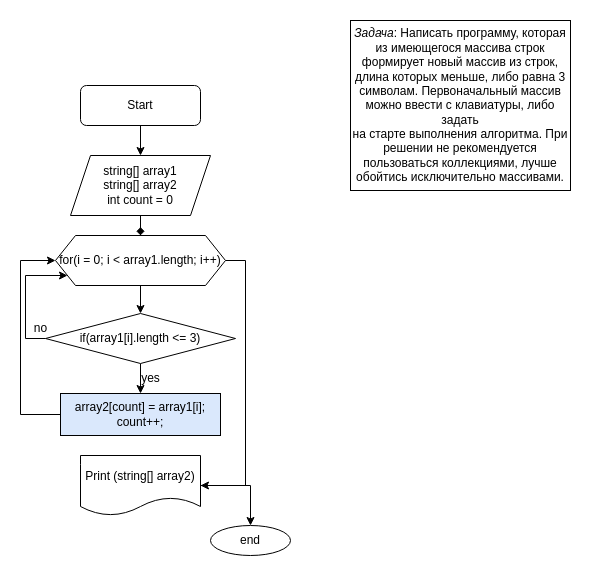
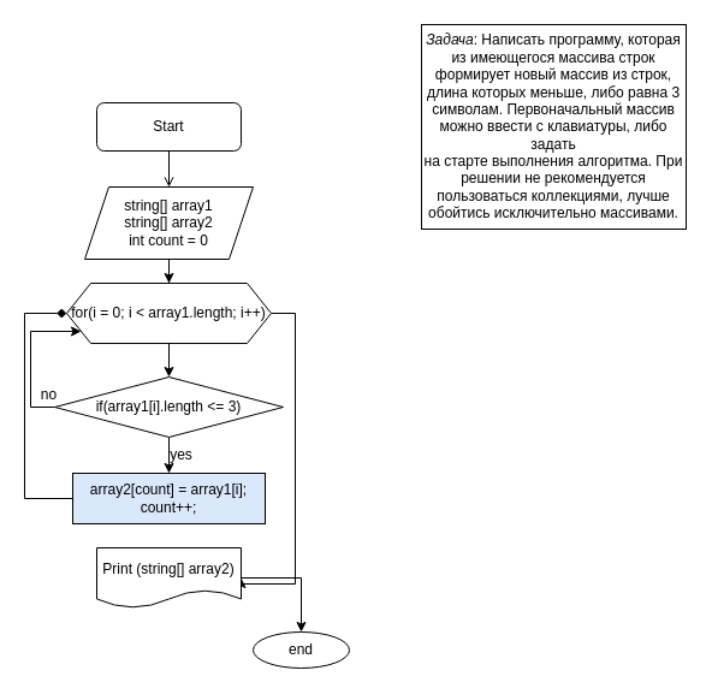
  <mxCell id="0" />
  <mxCell id="1" parent="0" />
- <mxCell id="2" value="" style="edgeStyle=orthogonalEdgeStyle;rounded=0;orthogonalLoop=1;jettySize=auto;html=1;endArrow=diamond;" edge="1" parent="1" source="3" target="8"><mxGeometry relative="1" as="geometry" /></mxCell>
+ <mxCell id="2" value="" style="edgeStyle=orthogonalEdgeStyle;rounded=0;orthogonalLoop=1;jettySize=auto;html=1;" edge="1" parent="1" source="3" target="8"><mxGeometry relative="1" as="geometry" /></mxCell>
  <mxCell id="3" value="&lt;div&gt;string[] array1&lt;/div&gt;&lt;div&gt;string[] array2&lt;/div&gt;&lt;div&gt;int count = 0&lt;br&gt;&lt;/div&gt;" style="shape=parallelogram;perimeter=parallelogramPerimeter;whiteSpace=wrap;html=1;fixedSize=1;" vertex="1" parent="1"><mxGeometry x="70" y="155" width="140" height="60" as="geometry" /></mxCell>
- <mxCell id="4" value="" style="edgeStyle=orthogonalEdgeStyle;rounded=0;orthogonalLoop=1;jettySize=auto;html=1;" edge="1" parent="1" source="5" target="3"><mxGeometry relative="1" as="geometry" /></mxCell>
+ <mxCell id="4" value="" style="edgeStyle=orthogonalEdgeStyle;rounded=0;orthogonalLoop=1;jettySize=auto;html=1;endArrow=open;" edge="1" parent="1" source="5" target="3"><mxGeometry relative="1" as="geometry" /></mxCell>
  <mxCell id="5" value="Start" style="whiteSpace=wrap;html=1;rounded=1;" vertex="1" parent="1"><mxGeometry x="80" y="85" width="120" height="40" as="geometry" /></mxCell>
  <mxCell id="6" value="" style="edgeStyle=orthogonalEdgeStyle;rounded=0;orthogonalLoop=1;jettySize=auto;html=1;" edge="1" parent="1" source="8" target="11"><mxGeometry relative="1" as="geometry" /></mxCell>
  <mxCell id="7" style="edgeStyle=orthogonalEdgeStyle;rounded=0;orthogonalLoop=1;jettySize=auto;html=1;entryX=1;entryY=0.5;entryDx=0;entryDy=0;" edge="1" parent="1" source="8" target="17"><mxGeometry relative="1" as="geometry"><Array as="points"><mxPoint x="245" y="260" /><mxPoint x="245" y="485" /></Array></mxGeometry></mxCell>
  <mxCell id="8" value="for(i = 0; i &amp;lt; array1.length; i++)" style="shape=hexagon;perimeter=hexagonPerimeter2;whiteSpace=wrap;html=1;fixedSize=1;" vertex="1" parent="1"><mxGeometry x="55" y="235" width="170" height="50" as="geometry" /></mxCell>
  <mxCell id="9" value="" style="edgeStyle=orthogonalEdgeStyle;rounded=0;orthogonalLoop=1;jettySize=auto;html=1;" edge="1" parent="1" source="11" target="13"><mxGeometry relative="1" as="geometry" /></mxCell>
  <mxCell id="10" style="edgeStyle=orthogonalEdgeStyle;rounded=0;orthogonalLoop=1;jettySize=auto;html=1;" edge="1" parent="1" source="11" target="8"><mxGeometry relative="1" as="geometry"><Array as="points"><mxPoint x="25" y="338" /><mxPoint x="25" y="275" /></Array></mxGeometry></mxCell>
  <mxCell id="11" value="if(array1[i].length &amp;lt;= 3)" style="rhombus;whiteSpace=wrap;html=1;" vertex="1" parent="1"><mxGeometry x="45" y="313" width="190" height="50" as="geometry" /></mxCell>
- <mxCell id="12" style="edgeStyle=orthogonalEdgeStyle;rounded=0;orthogonalLoop=1;jettySize=auto;html=1;entryX=0;entryY=0.5;entryDx=0;entryDy=0;" edge="1" parent="1" source="13" target="8"><mxGeometry relative="1" as="geometry"><Array as="points"><mxPoint x="20" y="414" /><mxPoint x="20" y="260" /></Array></mxGeometry></mxCell>
+ <mxCell id="12" style="edgeStyle=orthogonalEdgeStyle;rounded=0;orthogonalLoop=1;jettySize=auto;html=1;entryX=0;entryY=0.5;entryDx=0;entryDy=0;endArrow=diamond;" edge="1" parent="1" source="13" target="8"><mxGeometry relative="1" as="geometry"><Array as="points"><mxPoint x="20" y="414" /><mxPoint x="20" y="260" /></Array></mxGeometry></mxCell>
  <mxCell id="13" value="&lt;div&gt;array2[count] = array1[i];&lt;/div&gt;&lt;div&gt;count++;&lt;br&gt;&lt;/div&gt;" style="whiteSpace=wrap;html=1;fillColor=#dae8fc;" vertex="1" parent="1"><mxGeometry x="60" y="393" width="160" height="42" as="geometry" /></mxCell>
  <mxCell id="14" value="yes" style="text;html=1;align=center;verticalAlign=middle;resizable=0;points=[];autosize=1;strokeColor=none;fillColor=none;" vertex="1" parent="1"><mxGeometry x="130" y="363" width="40" height="30" as="geometry" /></mxCell>
  <mxCell id="15" value="no" style="text;html=1;align=center;verticalAlign=middle;resizable=0;points=[];autosize=1;strokeColor=none;fillColor=none;" vertex="1" parent="1"><mxGeometry x="20" y="313" width="40" height="30" as="geometry" /></mxCell>
  <mxCell id="16" value="" style="edgeStyle=orthogonalEdgeStyle;rounded=0;orthogonalLoop=1;jettySize=auto;html=1;" edge="1" parent="1" source="17" target="18"><mxGeometry relative="1" as="geometry" /></mxCell>
- <mxCell id="17" value="Print (string[] array2)" style="shape=document;whiteSpace=wrap;html=1;boundedLbl=1;" vertex="1" parent="1"><mxGeometry x="80" y="455" width="120" height="60" as="geometry" /></mxCell>
+ <mxCell id="17" value="Print (string[] array2)" style="shape=document;whiteSpace=wrap;html=1;boundedLbl=1;" vertex="1" parent="1"><mxGeometry x="80" y="455" width="120" height="50" as="geometry" /></mxCell>
  <mxCell id="18" value="end" style="ellipse;whiteSpace=wrap;html=1;" vertex="1" parent="1"><mxGeometry x="210" y="525" width="80" height="30" as="geometry" /></mxCell>
  <mxCell id="19" value="&lt;em&gt;Задача&lt;/em&gt;: Написать программу, которая из имеющегося массива строк&lt;br/&gt; формирует новый массив из строк, длина которых меньше, либо равна 3 &lt;br/&gt;символам. Первоначальный массив можно ввести с клавиатуры, либо задать &lt;br/&gt;на старте выполнения алгоритма. При решении не рекомендуется &lt;br/&gt;пользоваться коллекциями, лучше обойтись исключительно массивами." style="rounded=0;whiteSpace=wrap;html=1;" vertex="1" parent="1"><mxGeometry x="350" y="20" width="220" height="170" as="geometry" /></mxCell>
